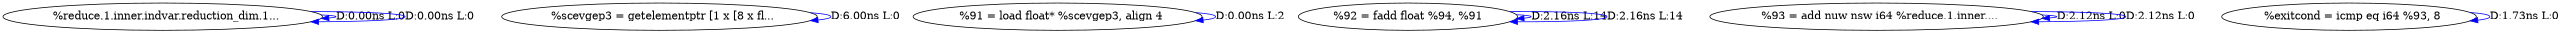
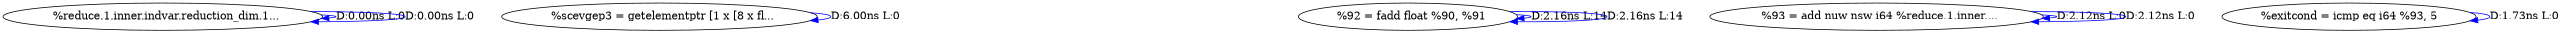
  digraph {
    edge [color=blue]
    n1 [label="  %reduce.1.inner.indvar.reduction_dim.1..."]
    n2 [label="  %scevgep3 = getelementptr [1 x [8 x fl..."]
-   n3 [label="  %91 = load float* %scevgep3, align 4"]
-   n4 [label="%92 = fadd float %94, %91"]
+   n4 [label="  %92 = fadd float %90, %91"]
    n5 [label="  %93 = add nuw nsw i64 %reduce.1.inner...."]
-   n6 [label="  %exitcond = icmp eq i64 %93, 8"]
+   n6 [label="%exitcond = icmp eq i64 %93, 5"]
    n1 -> n1 [label="D:0.00ns L:0"]
    n1 -> n1 [label="D:0.00ns L:0"]
    n2 -> n2 [label="D:6.00ns L:0"]
-   n3 -> n3 [label="D:0.00ns L:2"]
    n4 -> n4 [label="D:2.16ns L:14"]
    n4 -> n4 [label="D:2.16ns L:14"]
    n5 -> n5 [label="D:2.12ns L:0"]
    n5 -> n5 [label="D:2.12ns L:0"]
    n6 -> n6 [label="D:1.73ns L:0"]
  }
